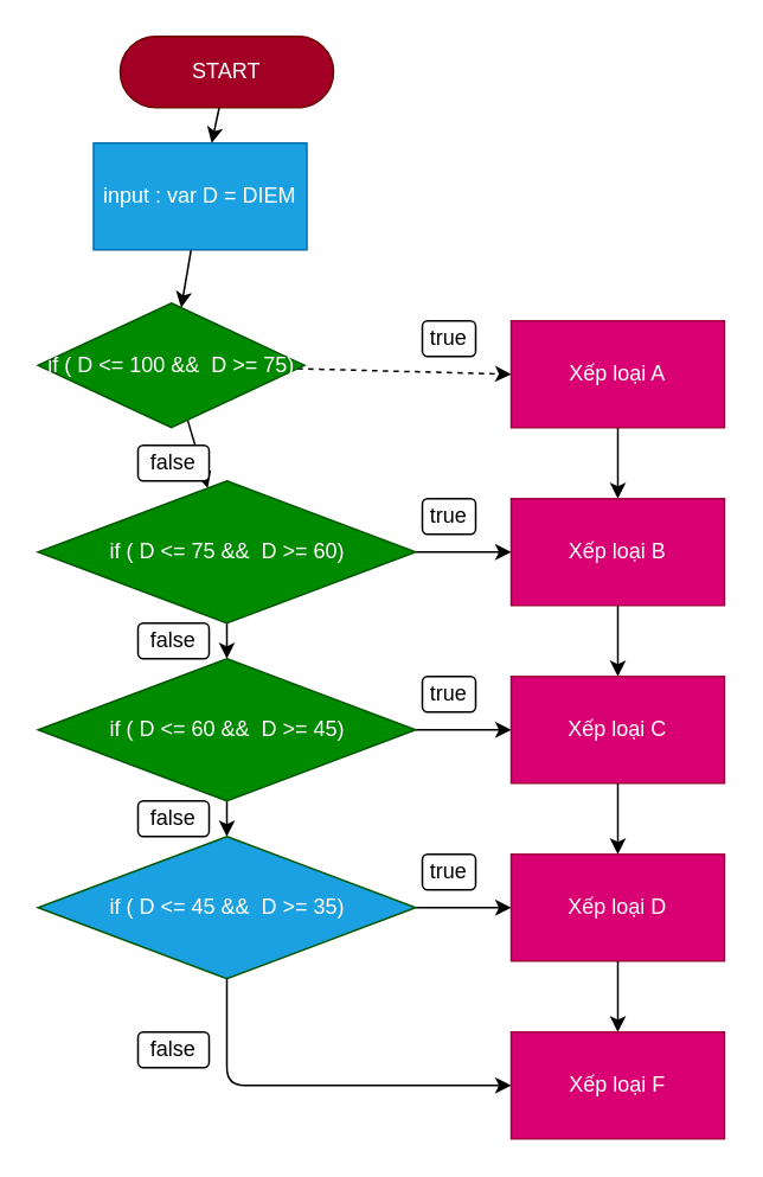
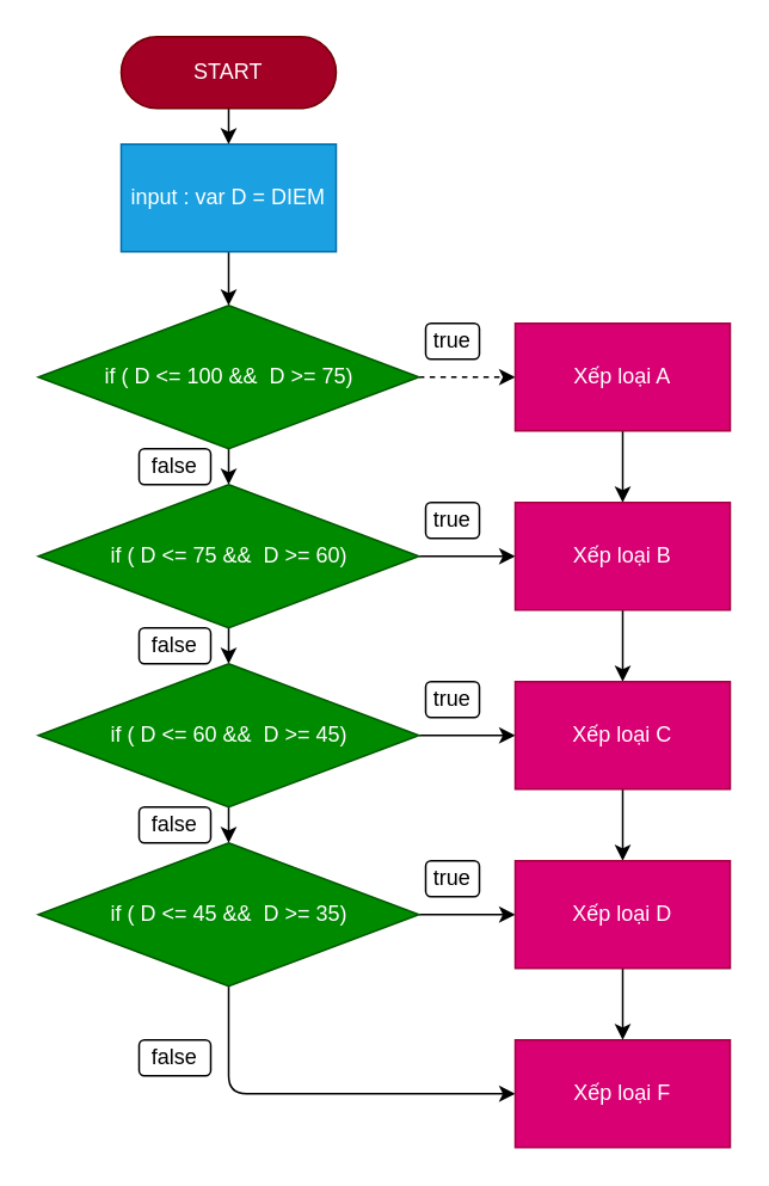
  <mxCell id="0" />
  <mxCell id="1" parent="0" />
  <mxCell id="2" style="edgeStyle=none;html=1;" edge="1" parent="1" source="3" target="5"><mxGeometry relative="1" as="geometry" /></mxCell>
  <mxCell id="3" value="START" style="rounded=1;whiteSpace=wrap;html=1;arcSize=50;fillColor=#a20025;fontColor=#ffffff;strokeColor=#6F0000;" vertex="1" parent="1"><mxGeometry x="67" y="20" width="120" height="40" as="geometry" /></mxCell>
  <mxCell id="4" style="edgeStyle=none;html=1;" edge="1" parent="1" source="5" target="8"><mxGeometry relative="1" as="geometry" /></mxCell>
- <mxCell id="5" value="input : var D = DIEM" style="rounded=0;whiteSpace=wrap;html=1;fillColor=#1ba1e2;fontColor=#ffffff;strokeColor=#006EAF;" vertex="1" parent="1"><mxGeometry x="52" y="80" width="120" height="60" as="geometry" /></mxCell>
+ <mxCell id="5" value="input : var D = DIEM" style="rounded=0;whiteSpace=wrap;html=1;fillColor=#1ba1e2;fontColor=#ffffff;strokeColor=#006EAF;" vertex="1" parent="1"><mxGeometry x="67" y="80" width="120" height="60" as="geometry" /></mxCell>
  <mxCell id="6" style="edgeStyle=none;html=1;entryX=0;entryY=0.5;entryDx=0;entryDy=0;dashed=1;" edge="1" parent="1" source="8" target="10"><mxGeometry relative="1" as="geometry" /></mxCell>
  <mxCell id="7" style="edgeStyle=none;html=1;" edge="1" parent="1" source="8" target="13"><mxGeometry relative="1" as="geometry" /></mxCell>
- <mxCell id="8" value="if ( D &amp;lt;= 100 &amp;amp;&amp;amp;&amp;nbsp; D &amp;gt;= 75)" style="rhombus;whiteSpace=wrap;html=1;fillColor=#008a00;fontColor=#ffffff;strokeColor=#005700;" vertex="1" parent="1"><mxGeometry x="20.75" y="170" width="150" height="70" as="geometry" /></mxCell>
+ <mxCell id="8" value="if ( D &amp;lt;= 100 &amp;amp;&amp;amp;&amp;nbsp; D &amp;gt;= 75)" style="rhombus;whiteSpace=wrap;html=1;fillColor=#008a00;fontColor=#ffffff;strokeColor=#005700;" vertex="1" parent="1"><mxGeometry x="20.75" y="170" width="212.5" height="80" as="geometry" /></mxCell>
  <mxCell id="9" style="edgeStyle=none;html=1;" edge="1" parent="1" source="10" target="15"><mxGeometry relative="1" as="geometry" /></mxCell>
  <mxCell id="10" value="Xếp loại A" style="rounded=0;whiteSpace=wrap;html=1;fillColor=#d80073;fontColor=#ffffff;strokeColor=#A50040;" vertex="1" parent="1"><mxGeometry x="287" y="180" width="120" height="60" as="geometry" /></mxCell>
  <mxCell id="11" style="edgeStyle=none;html=1;entryX=0;entryY=0.5;entryDx=0;entryDy=0;" edge="1" parent="1" source="13" target="15"><mxGeometry relative="1" as="geometry" /></mxCell>
  <mxCell id="12" style="edgeStyle=none;html=1;" edge="1" parent="1" source="13" target="18"><mxGeometry relative="1" as="geometry" /></mxCell>
  <mxCell id="13" value="if ( D &amp;lt;= 75 &amp;amp;&amp;amp;&amp;nbsp; D &amp;gt;= 60)" style="rhombus;whiteSpace=wrap;html=1;fillColor=#008a00;fontColor=#ffffff;strokeColor=#005700;" vertex="1" parent="1"><mxGeometry x="20.75" y="270" width="212.5" height="80" as="geometry" /></mxCell>
  <mxCell id="14" style="edgeStyle=none;html=1;entryX=0.5;entryY=0;entryDx=0;entryDy=0;" edge="1" parent="1" source="15" target="20"><mxGeometry relative="1" as="geometry" /></mxCell>
  <mxCell id="15" value="Xếp loại B" style="rounded=0;whiteSpace=wrap;html=1;fillColor=#d80073;fontColor=#ffffff;strokeColor=#A50040;" vertex="1" parent="1"><mxGeometry x="287" y="280" width="120" height="60" as="geometry" /></mxCell>
  <mxCell id="16" style="edgeStyle=none;html=1;" edge="1" parent="1" source="18" target="20"><mxGeometry relative="1" as="geometry" /></mxCell>
  <mxCell id="17" style="edgeStyle=none;html=1;" edge="1" parent="1" source="18" target="23"><mxGeometry relative="1" as="geometry" /></mxCell>
  <mxCell id="18" value="if ( D &amp;lt;= 60 &amp;amp;&amp;amp;&amp;nbsp; D &amp;gt;= 45)" style="rhombus;whiteSpace=wrap;html=1;fillColor=#008a00;fontColor=#ffffff;strokeColor=#005700;" vertex="1" parent="1"><mxGeometry x="20.75" y="370" width="212.5" height="80" as="geometry" /></mxCell>
  <mxCell id="19" style="edgeStyle=none;html=1;entryX=0.5;entryY=0;entryDx=0;entryDy=0;" edge="1" parent="1" source="20" target="25"><mxGeometry relative="1" as="geometry" /></mxCell>
  <mxCell id="20" value="Xếp loại C" style="rounded=0;whiteSpace=wrap;html=1;fillColor=#d80073;fontColor=#ffffff;strokeColor=#A50040;" vertex="1" parent="1"><mxGeometry x="287" y="380" width="120" height="60" as="geometry" /></mxCell>
  <mxCell id="21" style="edgeStyle=none;html=1;entryX=0;entryY=0.5;entryDx=0;entryDy=0;" edge="1" parent="1" source="23" target="26"><mxGeometry relative="1" as="geometry"><Array as="points"><mxPoint x="127" y="610" /></Array></mxGeometry></mxCell>
  <mxCell id="22" style="edgeStyle=none;html=1;entryX=0;entryY=0.5;entryDx=0;entryDy=0;" edge="1" parent="1" source="23" target="25"><mxGeometry relative="1" as="geometry" /></mxCell>
- <mxCell id="23" value="if ( D &amp;lt;= 45 &amp;amp;&amp;amp;&amp;nbsp; D &amp;gt;= 35)" style="rhombus;whiteSpace=wrap;html=1;fillColor=#1ba1e2;fontColor=#ffffff;strokeColor=#005700;" vertex="1" parent="1"><mxGeometry x="20.75" y="470" width="212.5" height="80" as="geometry" /></mxCell>
+ <mxCell id="23" value="if ( D &amp;lt;= 45 &amp;amp;&amp;amp;&amp;nbsp; D &amp;gt;= 35)" style="rhombus;whiteSpace=wrap;html=1;fillColor=#008a00;fontColor=#ffffff;strokeColor=#005700;" vertex="1" parent="1"><mxGeometry x="20.75" y="470" width="212.5" height="80" as="geometry" /></mxCell>
  <mxCell id="24" style="edgeStyle=none;html=1;entryX=0.5;entryY=0;entryDx=0;entryDy=0;" edge="1" parent="1" source="25" target="26"><mxGeometry relative="1" as="geometry" /></mxCell>
  <mxCell id="25" value="Xếp loại D" style="rounded=0;whiteSpace=wrap;html=1;fillColor=#d80073;fontColor=#ffffff;strokeColor=#A50040;" vertex="1" parent="1"><mxGeometry x="287" y="480" width="120" height="60" as="geometry" /></mxCell>
  <mxCell id="26" value="Xếp loại F" style="rounded=0;whiteSpace=wrap;html=1;fillColor=#d80073;fontColor=#ffffff;strokeColor=#A50040;" vertex="1" parent="1"><mxGeometry x="287" y="580" width="120" height="60" as="geometry" /></mxCell>
  <mxCell id="27" value="true" style="rounded=1;whiteSpace=wrap;html=1;" vertex="1" parent="1"><mxGeometry x="237" y="180" width="30" height="20" as="geometry" /></mxCell>
  <mxCell id="28" value="false" style="rounded=1;whiteSpace=wrap;html=1;" vertex="1" parent="1"><mxGeometry x="77" y="250" width="40" height="20" as="geometry" /></mxCell>
  <mxCell id="29" value="true" style="rounded=1;whiteSpace=wrap;html=1;" vertex="1" parent="1"><mxGeometry x="237" y="280" width="30" height="20" as="geometry" /></mxCell>
  <mxCell id="30" value="true" style="rounded=1;whiteSpace=wrap;html=1;" vertex="1" parent="1"><mxGeometry x="237" y="380" width="30" height="20" as="geometry" /></mxCell>
  <mxCell id="31" value="true" style="rounded=1;whiteSpace=wrap;html=1;" vertex="1" parent="1"><mxGeometry x="237" y="480" width="30" height="20" as="geometry" /></mxCell>
  <mxCell id="32" value="false" style="rounded=1;whiteSpace=wrap;html=1;" vertex="1" parent="1"><mxGeometry x="77" y="350" width="40" height="20" as="geometry" /></mxCell>
  <mxCell id="33" value="false" style="rounded=1;whiteSpace=wrap;html=1;" vertex="1" parent="1"><mxGeometry x="77" y="450" width="40" height="20" as="geometry" /></mxCell>
  <mxCell id="34" value="false" style="rounded=1;whiteSpace=wrap;html=1;" vertex="1" parent="1"><mxGeometry x="77" y="580" width="40" height="20" as="geometry" /></mxCell>
